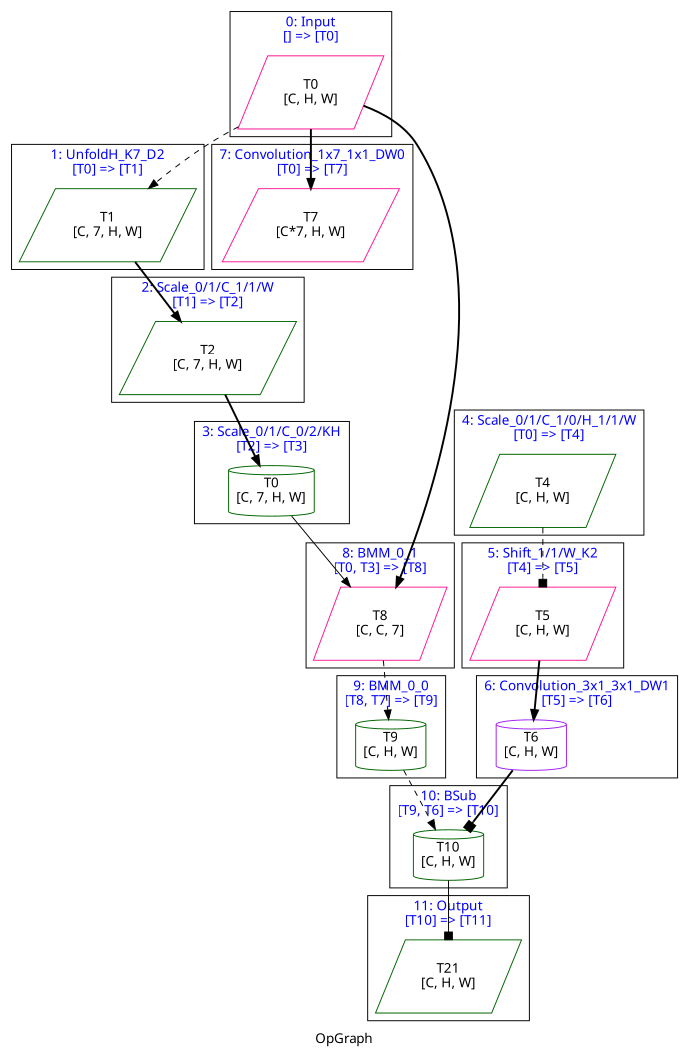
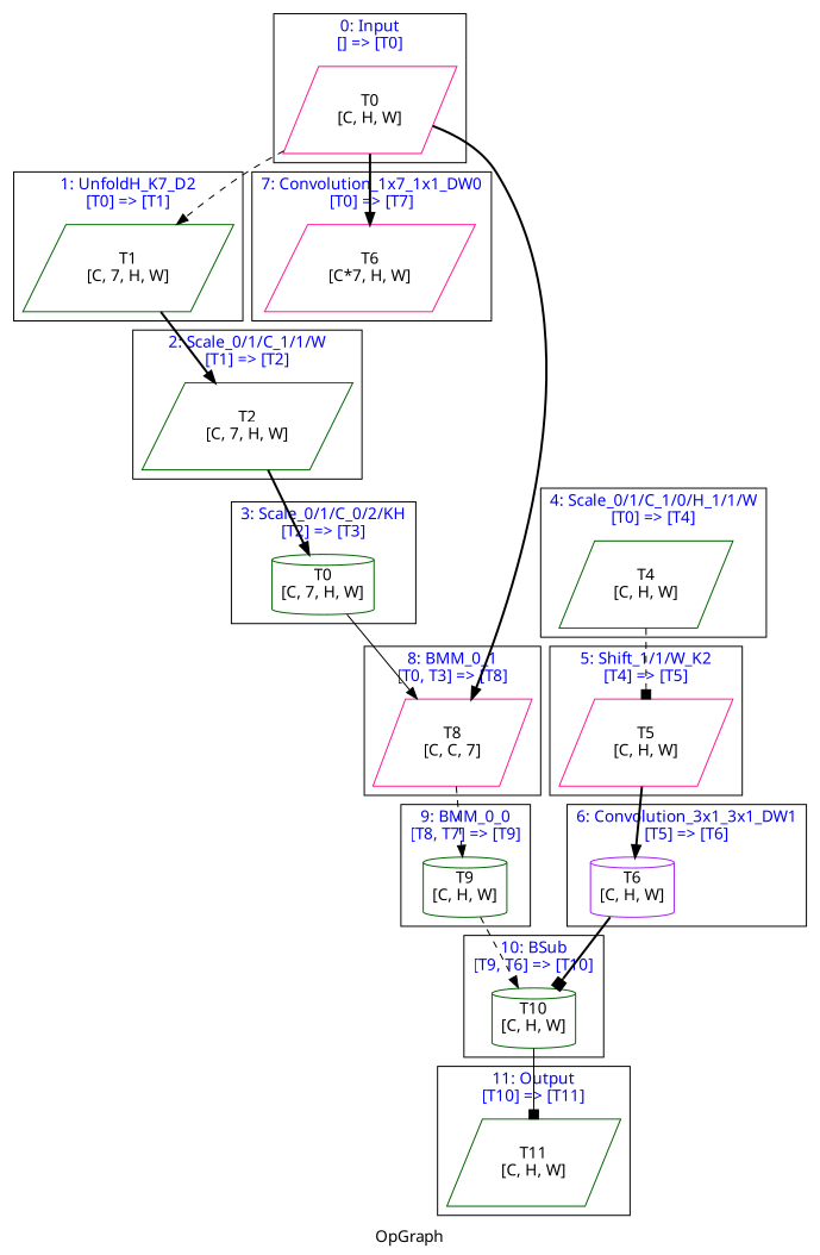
  digraph {
    fontname=Graphik
    label=OpGraph
    node [color=darkgreen fontname=Graphik shape=parallelogram]
    edge [arrowhead=normal style=bold]
    n1 [color=deeppink label="T0\n[C, H, W]"]
    n2 [label="T1\n[C, 7, H, W]"]
    n3 [label="T2\n[C, 7, H, W]"]
    n4 [label="T0\n[C, 7, H, W]" shape=cylinder]
    n5 [label="T4\n[C, H, W]"]
    n6 [color=deeppink label="T5\n[C, H, W]"]
    n7 [color=purple label="T6\n[C, H, W]" shape=cylinder]
-   n8 [color=deeppink label="T7\n[C*7, H, W]"]
+   n8 [color=deeppink label="T6\n[C*7, H, W]"]
    n9 [color=deeppink label="T8\n[C, C, 7]"]
    n10 [label="T9\n[C, H, W]" shape=cylinder]
    n11 [label="T10\n[C, H, W]" shape=cylinder]
-   n12 [label="T21\n[C, H, W]"]
+   n12 [label="T11\n[C, H, W]"]
    subgraph sub_1 {
      n1
      n2
      n3
      n4
      n5
      n6
      n7
      n8
      n9
      n10
      n11
      n12
    }
    subgraph cluster_2 {
      fontcolor=blue
      label="0: Input\n[] => [T0]"
      n1
    }
    subgraph cluster_3 {
      fontcolor=blue
      label="1: UnfoldH_K7_D2\n[T0] => [T1]"
      n2
    }
    subgraph cluster_4 {
      fontcolor=blue
      label="2: Scale_0/1/C_1/1/W\n[T1] => [T2]"
      n3
    }
    subgraph cluster_5 {
      fontcolor=blue
      label="3: Scale_0/1/C_0/2/KH\n[T2] => [T3]"
      n4
    }
    subgraph cluster_6 {
      fontcolor=blue
      label="4: Scale_0/1/C_1/0/H_1/1/W\n[T0] => [T4]"
      n5
    }
    subgraph cluster_7 {
      fontcolor=blue
      label="5: Shift_1/1/W_K2\n[T4] => [T5]"
      n6
    }
    subgraph cluster_8 {
      fontcolor=blue
      label="6: Convolution_3x1_3x1_DW1\n[T5] => [T6]"
      n7
    }
    subgraph cluster_9 {
      fontcolor=blue
      label="7: Convolution_1x7_1x1_DW0\n[T0] => [T7]"
      n8
    }
    subgraph cluster_10 {
      fontcolor=blue
      label="8: BMM_0_1\n[T0, T3] => [T8]"
      n9
    }
    subgraph cluster_11 {
      fontcolor=blue
      label="9: BMM_0_0\n[T8, T7] => [T9]"
      n10
    }
    subgraph cluster_12 {
      fontcolor=blue
      label="10: BSub\n[T9, T6] => [T10]"
      n11
    }
    subgraph cluster_13 {
      fontcolor=blue
      label="11: Output\n[T10] => [T11]"
      n12
    }
    n1 -> n2 [style=dashed]
    n1 -> n8
    n1 -> n9
    n2 -> n3
    n3 -> n4
    n4 -> n9 [style=solid]
    n5 -> n6 [arrowhead=box style=dashed]
    n6 -> n7
    n7 -> n11 [arrowhead=box]
    n9 -> n10 [style=dashed]
    n10 -> n11 [style=dashed]
    n11 -> n12 [arrowhead=box style=solid]
  }
